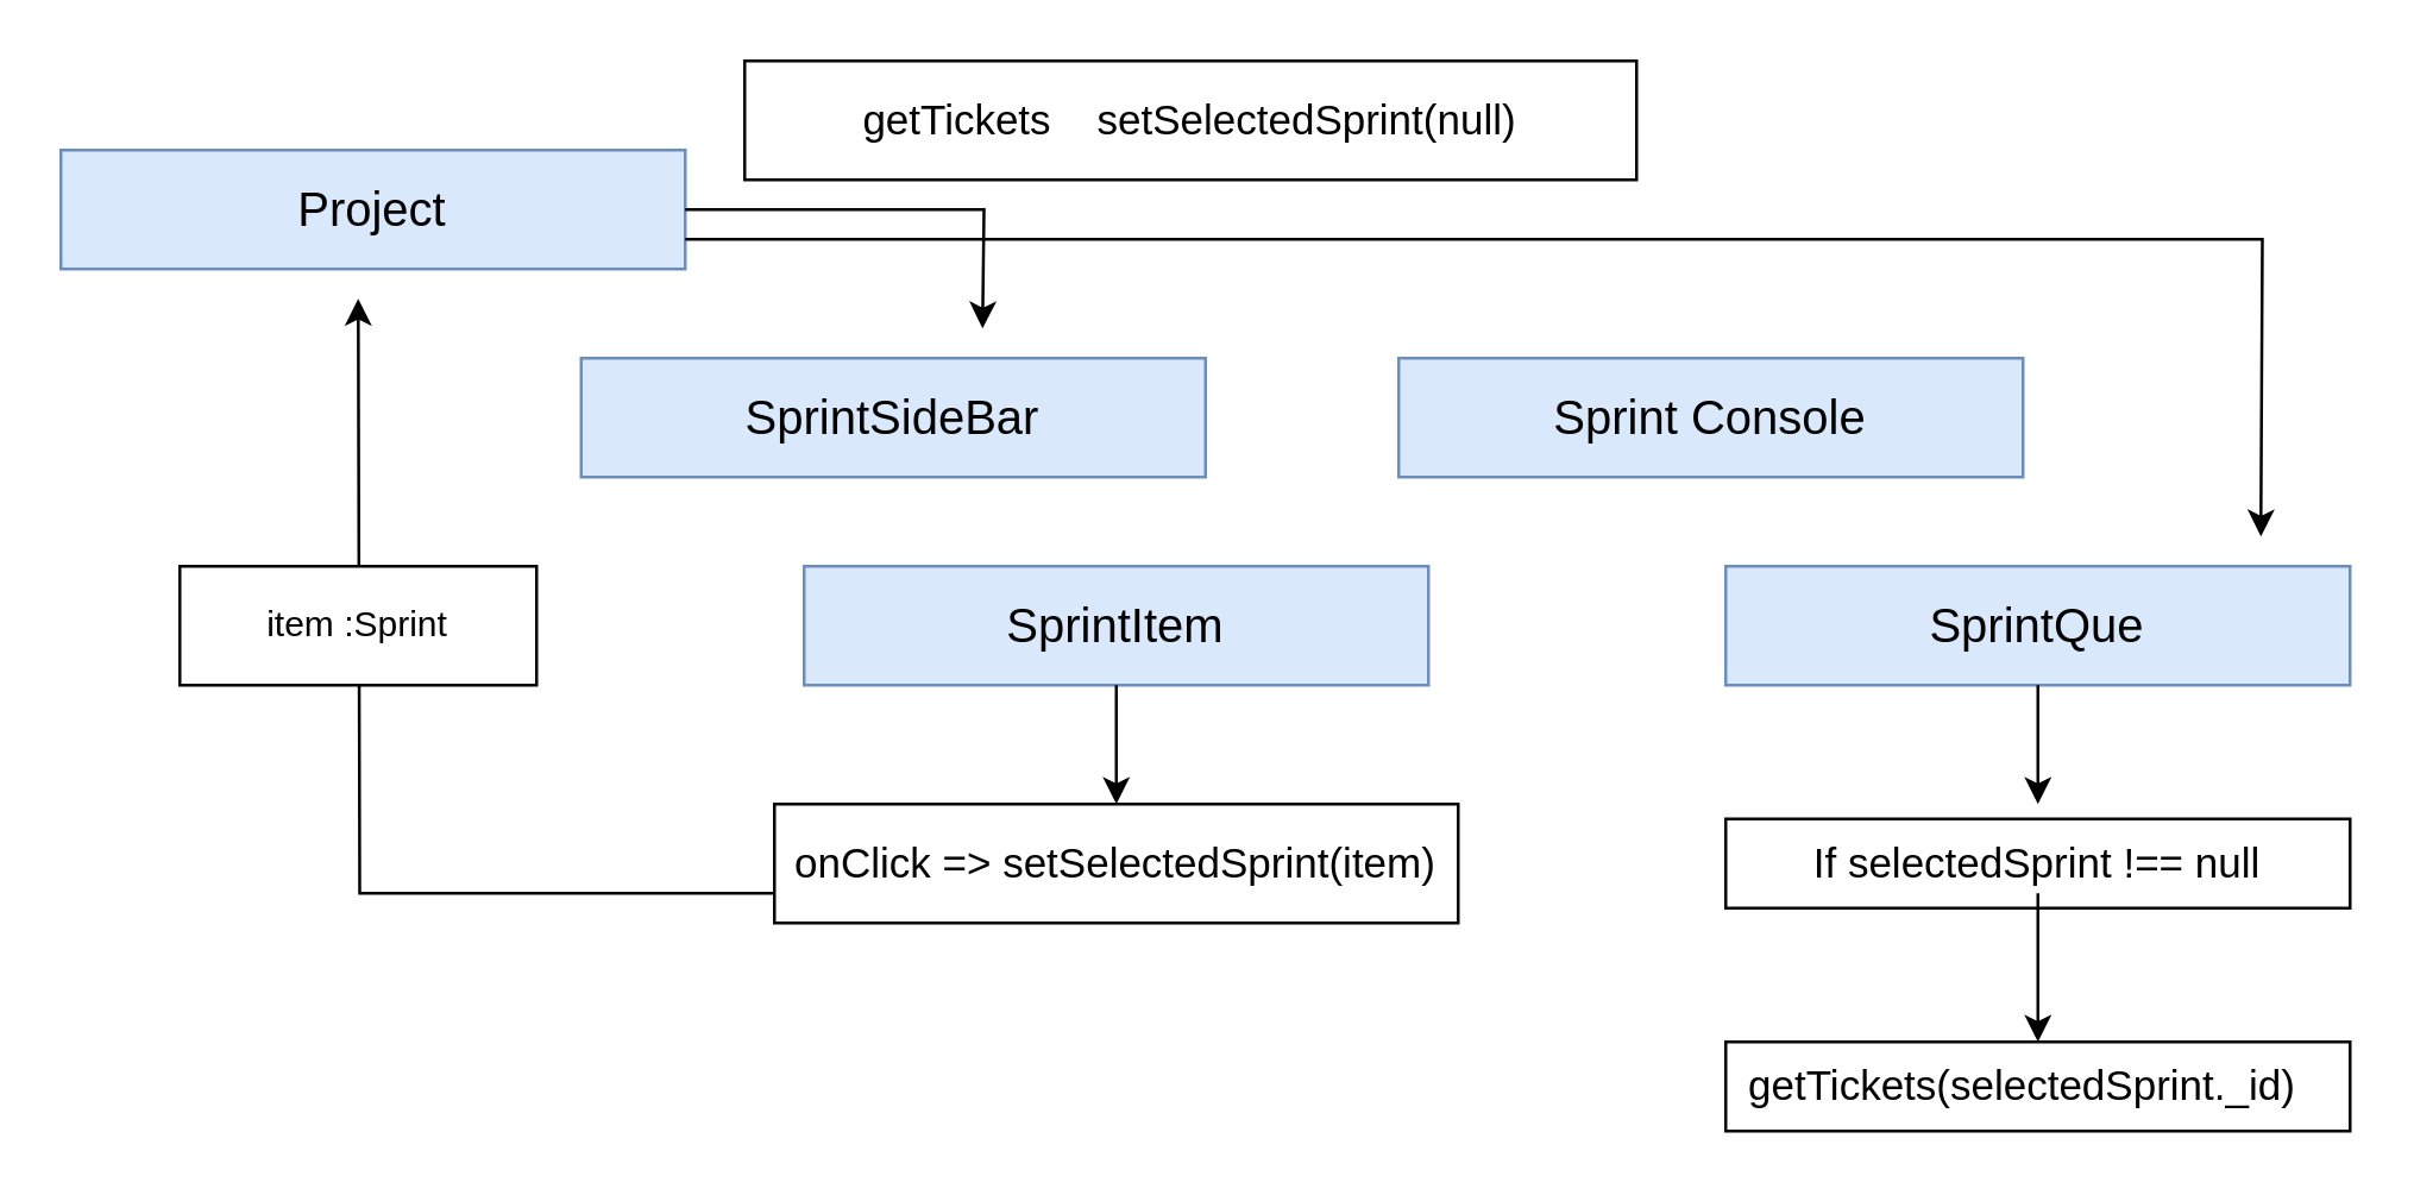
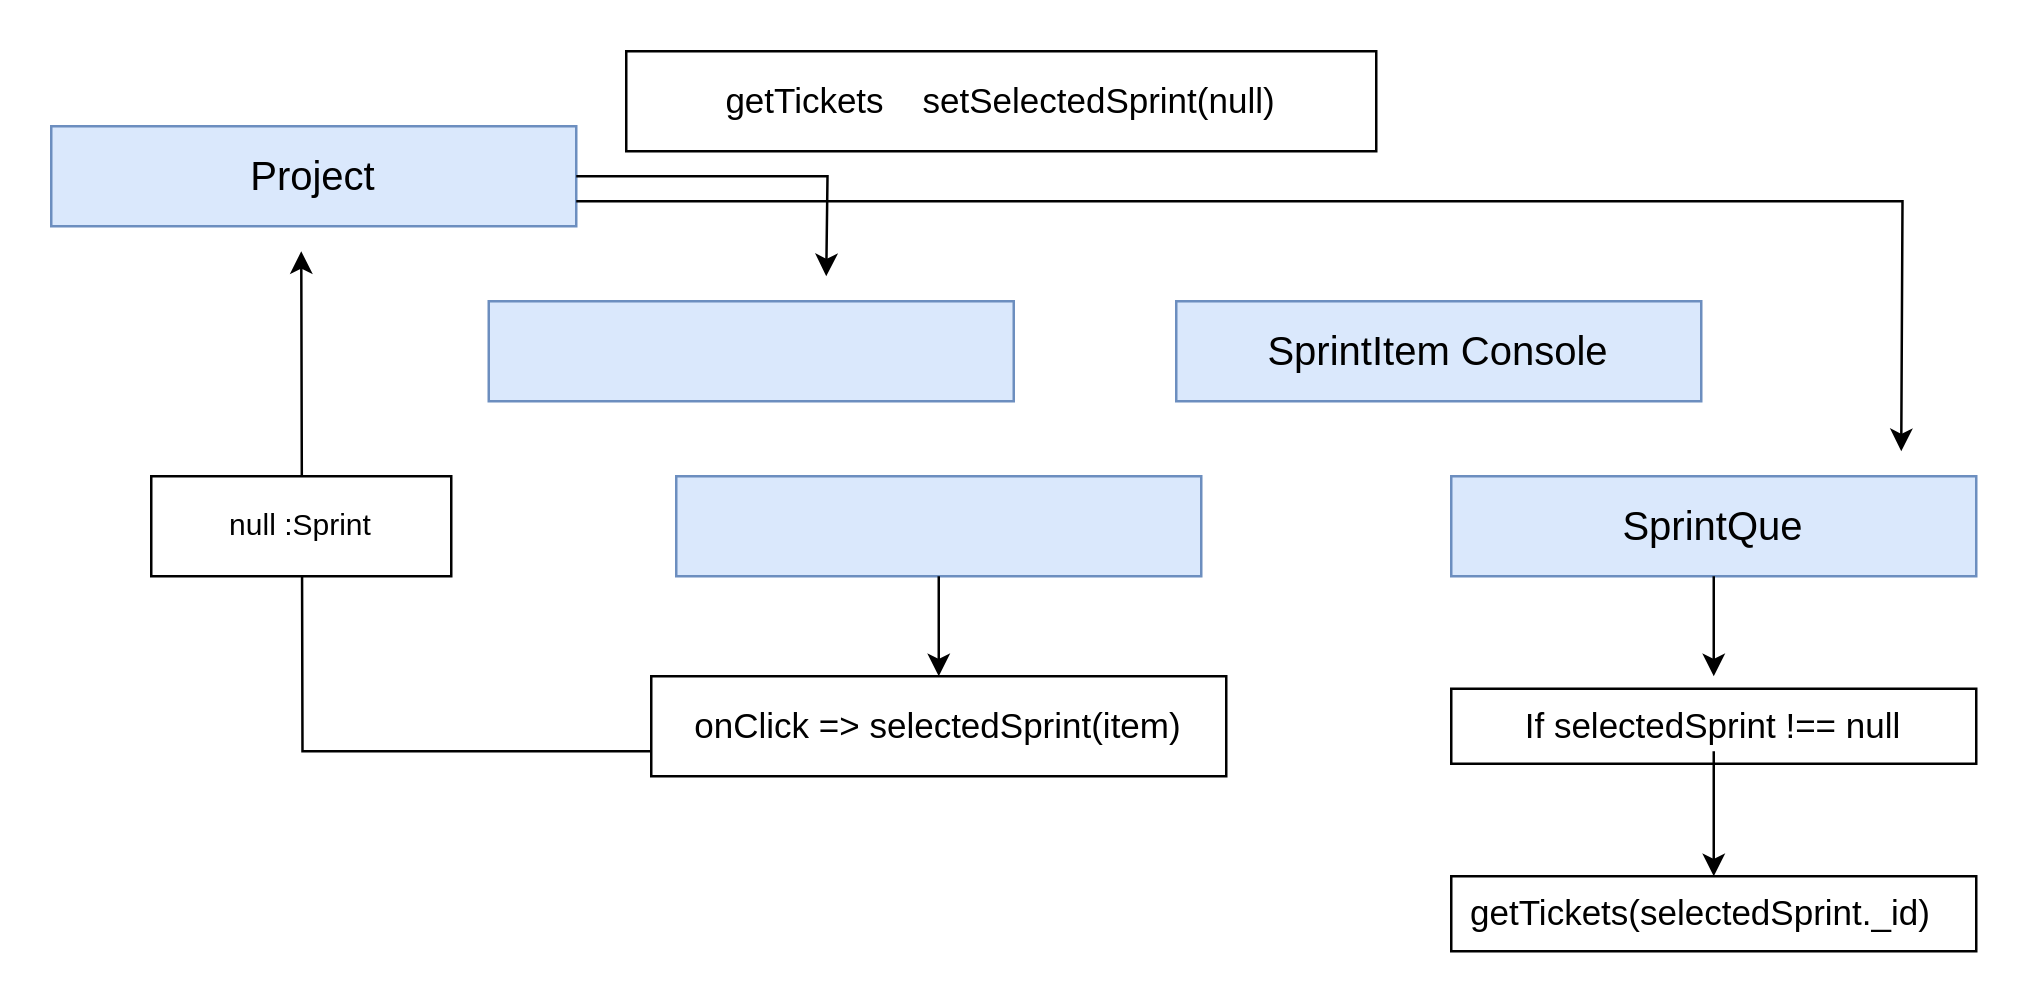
  <mxCell id="0" />
  <mxCell id="1" parent="0" />
  <mxCell id="2" value="" style="group" vertex="1" connectable="0" parent="1"><mxGeometry x="20" y="50" width="210" height="40" as="geometry" /></mxCell>
  <mxCell id="3" value="" style="rounded=0;whiteSpace=wrap;html=1;fillColor=#dae8fc;strokeColor=#6c8ebf;" vertex="1" parent="2"><mxGeometry width="210" height="40" as="geometry" /></mxCell>
  <mxCell id="4" value="&lt;font style=&quot;font-size: 16px&quot;&gt;Project&lt;/font&gt;" style="text;html=1;align=center;verticalAlign=middle;whiteSpace=wrap;rounded=0;" vertex="1" parent="2"><mxGeometry x="10" y="10" width="190" height="20" as="geometry" /></mxCell>
  <mxCell id="5" value="" style="group" vertex="1" connectable="0" parent="1"><mxGeometry x="470" y="120" width="210" height="40" as="geometry" /></mxCell>
  <mxCell id="6" value="" style="rounded=0;whiteSpace=wrap;html=1;fillColor=#dae8fc;strokeColor=#6c8ebf;" vertex="1" parent="5"><mxGeometry width="210" height="40" as="geometry" /></mxCell>
- <mxCell id="7" value="&lt;font style=&quot;font-size: 16px&quot;&gt;Sprint Console&lt;/font&gt;" style="text;html=1;align=center;verticalAlign=middle;whiteSpace=wrap;rounded=0;" vertex="1" parent="5"><mxGeometry x="10" y="10" width="190" height="20" as="geometry" /></mxCell>
+ <mxCell id="7" value="&lt;font style=&quot;font-size: 16px&quot;&gt;SprintItem Console&lt;/font&gt;" style="text;html=1;align=center;verticalAlign=middle;whiteSpace=wrap;rounded=0;" vertex="1" parent="5"><mxGeometry x="10" y="10" width="190" height="20" as="geometry" /></mxCell>
  <mxCell id="8" value="" style="group" vertex="1" connectable="0" parent="1"><mxGeometry x="195" y="120" width="210" height="40" as="geometry" /></mxCell>
  <mxCell id="9" value="" style="rounded=0;whiteSpace=wrap;html=1;fillColor=#dae8fc;strokeColor=#6c8ebf;" vertex="1" parent="8"><mxGeometry width="210" height="40" as="geometry" /></mxCell>
- <mxCell id="10" value="&lt;font style=&quot;font-size: 16px&quot;&gt;SprintSideBar&lt;/font&gt;" style="text;html=1;align=center;verticalAlign=middle;whiteSpace=wrap;rounded=0;" vertex="1" parent="8"><mxGeometry x="10" y="10" width="190" height="20" as="geometry" /></mxCell>
  <mxCell id="11" value="" style="group" vertex="1" connectable="0" parent="1"><mxGeometry x="580" y="190" width="210" height="40" as="geometry" /></mxCell>
  <mxCell id="12" value="" style="rounded=0;whiteSpace=wrap;html=1;fillColor=#dae8fc;strokeColor=#6c8ebf;" vertex="1" parent="11"><mxGeometry width="210" height="40" as="geometry" /></mxCell>
  <mxCell id="13" value="&lt;font style=&quot;font-size: 16px&quot;&gt;SprintQue&lt;/font&gt;" style="text;html=1;align=center;verticalAlign=middle;whiteSpace=wrap;rounded=0;" vertex="1" parent="11"><mxGeometry x="10" y="10" width="190" height="20" as="geometry" /></mxCell>
  <mxCell id="14" value="" style="group" vertex="1" connectable="0" parent="1"><mxGeometry x="270" y="190" width="210" height="40" as="geometry" /></mxCell>
  <mxCell id="15" value="" style="rounded=0;whiteSpace=wrap;html=1;fillColor=#dae8fc;strokeColor=#6c8ebf;" vertex="1" parent="14"><mxGeometry width="210" height="40" as="geometry" /></mxCell>
- <mxCell id="16" value="&lt;font style=&quot;font-size: 16px&quot;&gt;SprintItem&lt;/font&gt;" style="text;html=1;align=center;verticalAlign=middle;whiteSpace=wrap;rounded=0;" vertex="1" parent="14"><mxGeometry x="10" y="10" width="190" height="20" as="geometry" /></mxCell>
  <mxCell id="17" style="edgeStyle=orthogonalEdgeStyle;rounded=0;orthogonalLoop=1;jettySize=auto;html=1;exitX=0;exitY=0.75;exitDx=0;exitDy=0;" edge="1" parent="1" source="18"><mxGeometry relative="1" as="geometry"><mxPoint x="120" y="100" as="targetPoint" /></mxGeometry></mxCell>
  <mxCell id="18" value="" style="rounded=0;whiteSpace=wrap;html=1;container=1;" vertex="1" parent="1"><mxGeometry x="260" y="270" width="230" height="40" as="geometry" /></mxCell>
- <mxCell id="19" value="&lt;font style=&quot;font-size: 14px&quot;&gt;onClick =&amp;gt; setSelectedSprint(item)&lt;/font&gt;" style="text;html=1;strokeColor=none;fillColor=none;align=center;verticalAlign=middle;whiteSpace=wrap;rounded=0;" vertex="1" parent="18"><mxGeometry y="10" width="230" height="20" as="geometry" /></mxCell>
+ <mxCell id="19" value="&lt;font style=&quot;font-size: 14px&quot;&gt;onClick =&amp;gt; selectedSprint(item)&lt;/font&gt;" style="text;html=1;strokeColor=none;fillColor=none;align=center;verticalAlign=middle;whiteSpace=wrap;rounded=0;" vertex="1" parent="18"><mxGeometry y="10" width="230" height="20" as="geometry" /></mxCell>
  <mxCell id="20" style="edgeStyle=orthogonalEdgeStyle;rounded=0;orthogonalLoop=1;jettySize=auto;html=1;exitX=0.5;exitY=1;exitDx=0;exitDy=0;entryX=0.5;entryY=0;entryDx=0;entryDy=0;" edge="1" parent="1" source="15" target="18"><mxGeometry relative="1" as="geometry" /></mxCell>
  <mxCell id="21" value="" style="rounded=0;whiteSpace=wrap;html=1;" vertex="1" parent="1"><mxGeometry x="60" y="190" width="120" height="40" as="geometry" /></mxCell>
- <mxCell id="22" value="item :Sprint" style="text;html=1;strokeColor=none;fillColor=none;align=center;verticalAlign=middle;whiteSpace=wrap;rounded=0;" vertex="1" parent="1"><mxGeometry x="70" y="200" width="100" height="20" as="geometry" /></mxCell>
+ <mxCell id="22" value="null :Sprint" style="text;html=1;strokeColor=none;fillColor=none;align=center;verticalAlign=middle;whiteSpace=wrap;rounded=0;" vertex="1" parent="1"><mxGeometry x="70" y="200" width="100" height="20" as="geometry" /></mxCell>
  <mxCell id="23" style="edgeStyle=orthogonalEdgeStyle;rounded=0;orthogonalLoop=1;jettySize=auto;html=1;exitX=1;exitY=0.5;exitDx=0;exitDy=0;" edge="1" parent="1" source="3"><mxGeometry relative="1" as="geometry"><mxPoint x="330" y="110" as="targetPoint" /></mxGeometry></mxCell>
  <mxCell id="24" value="" style="group" vertex="1" connectable="0" parent="1"><mxGeometry x="250" y="20" width="300" height="40" as="geometry" /></mxCell>
  <mxCell id="25" value="" style="rounded=0;whiteSpace=wrap;html=1;container=1;" vertex="1" parent="24"><mxGeometry width="300" height="40" as="geometry" /></mxCell>
  <mxCell id="26" value="&lt;font style=&quot;font-size: 14px&quot;&gt;getTickets&amp;nbsp; &amp;nbsp; setSelectedSprint(null)&lt;/font&gt;" style="text;html=1;strokeColor=none;fillColor=none;align=center;verticalAlign=middle;whiteSpace=wrap;rounded=0;" vertex="1" parent="25"><mxGeometry y="10" width="300" height="20" as="geometry" /></mxCell>
  <mxCell id="27" style="edgeStyle=orthogonalEdgeStyle;rounded=0;orthogonalLoop=1;jettySize=auto;html=1;exitX=1;exitY=0.75;exitDx=0;exitDy=0;" edge="1" parent="1" source="3"><mxGeometry relative="1" as="geometry"><mxPoint x="760" y="180" as="targetPoint" /></mxGeometry></mxCell>
  <mxCell id="28" value="" style="group" vertex="1" connectable="0" parent="1"><mxGeometry x="580" y="350" width="210" height="30" as="geometry" /></mxCell>
  <mxCell id="29" value="" style="rounded=0;whiteSpace=wrap;html=1;" vertex="1" parent="28"><mxGeometry width="210" height="30" as="geometry" /></mxCell>
  <mxCell id="30" value="&lt;span style=&quot;font-size: 14px&quot;&gt;getTickets(selectedSprint._id)&lt;/span&gt;" style="text;html=1;strokeColor=none;fillColor=none;align=center;verticalAlign=middle;whiteSpace=wrap;rounded=0;" vertex="1" parent="28"><mxGeometry y="5" width="200" height="20" as="geometry" /></mxCell>
  <mxCell id="31" value="" style="group" vertex="1" connectable="0" parent="1"><mxGeometry x="580" y="275" width="210" height="30" as="geometry" /></mxCell>
  <mxCell id="32" value="" style="rounded=0;whiteSpace=wrap;html=1;" vertex="1" parent="31"><mxGeometry width="210" height="30" as="geometry" /></mxCell>
  <mxCell id="33" value="&lt;font style=&quot;font-size: 14px&quot;&gt;If selectedSprint !== null&lt;/font&gt;" style="text;html=1;strokeColor=none;fillColor=none;align=center;verticalAlign=middle;whiteSpace=wrap;rounded=0;" vertex="1" parent="31"><mxGeometry x="5" y="5" width="200" height="20" as="geometry" /></mxCell>
  <mxCell id="34" style="edgeStyle=orthogonalEdgeStyle;rounded=0;orthogonalLoop=1;jettySize=auto;html=1;" edge="1" parent="1" source="12"><mxGeometry relative="1" as="geometry"><mxPoint x="685" y="270" as="targetPoint" /></mxGeometry></mxCell>
  <mxCell id="35" style="edgeStyle=orthogonalEdgeStyle;rounded=0;orthogonalLoop=1;jettySize=auto;html=1;entryX=0.5;entryY=0;entryDx=0;entryDy=0;" edge="1" parent="1" source="33" target="29"><mxGeometry relative="1" as="geometry" /></mxCell>
